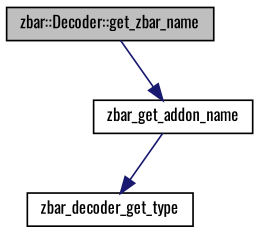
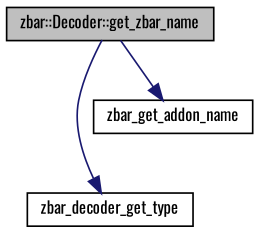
  digraph {
    fontname=Oswald
    rankdir=TB
    node [color=black fillcolor=white fontname=Oswald fontsize=10 shape=record style=filled]
    edge [color=midnightblue fontname=Oswald fontsize=10 labelfontname=Helvetica labelfontsize=10 style=solid]
    n1 [fillcolor=grey75 fontcolor=black height=0.2 label="zbar::Decoder::get_zbar_name" width=0.4]
    n2 [height=0.2 label=zbar_decoder_get_type width=0.4]
    n3 [height=0.2 label=zbar_get_addon_name width=0.4]
-   n3 -> n2
+   n1 -> n2
    n1 -> n3
  }
